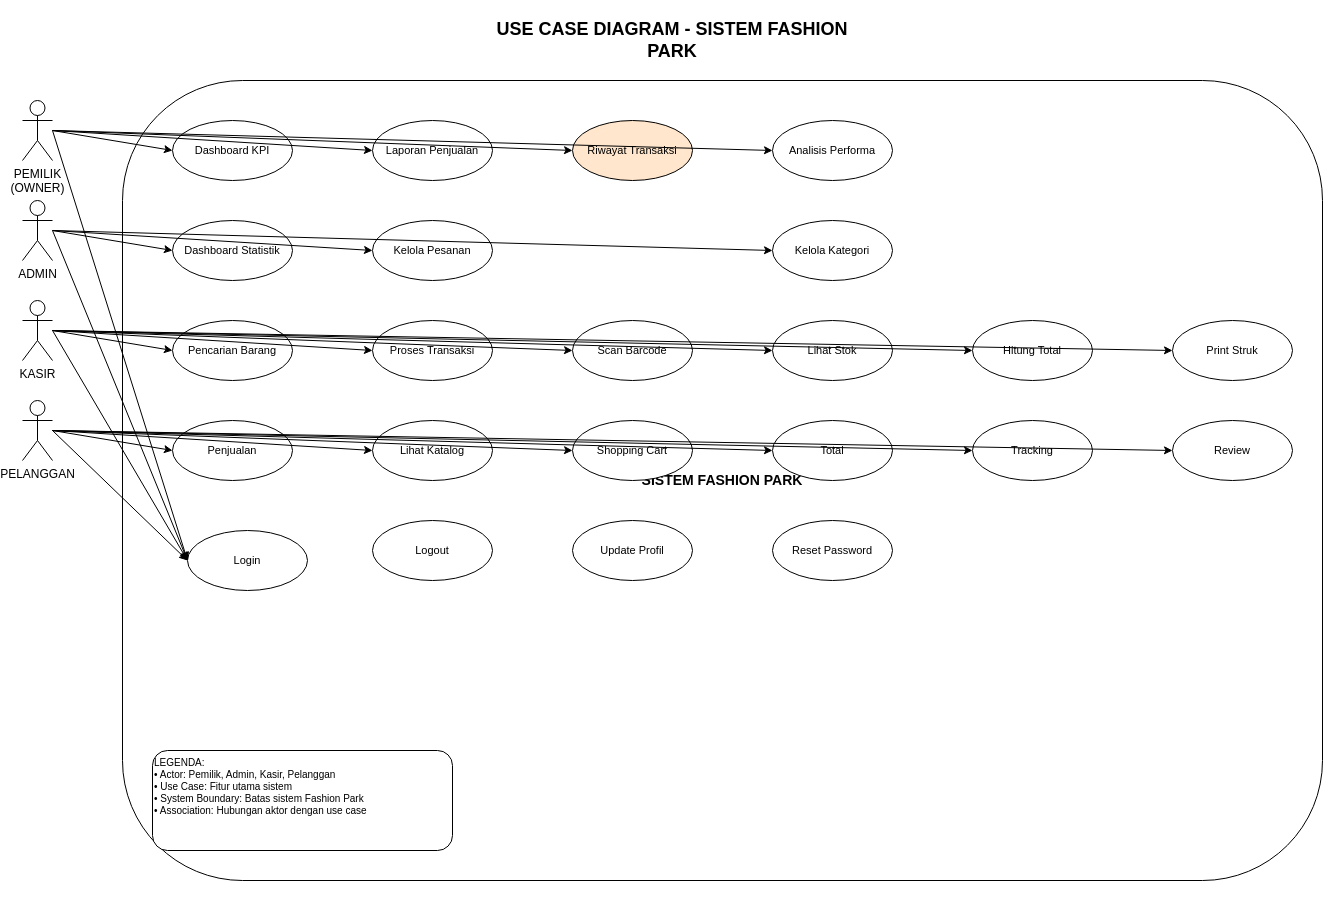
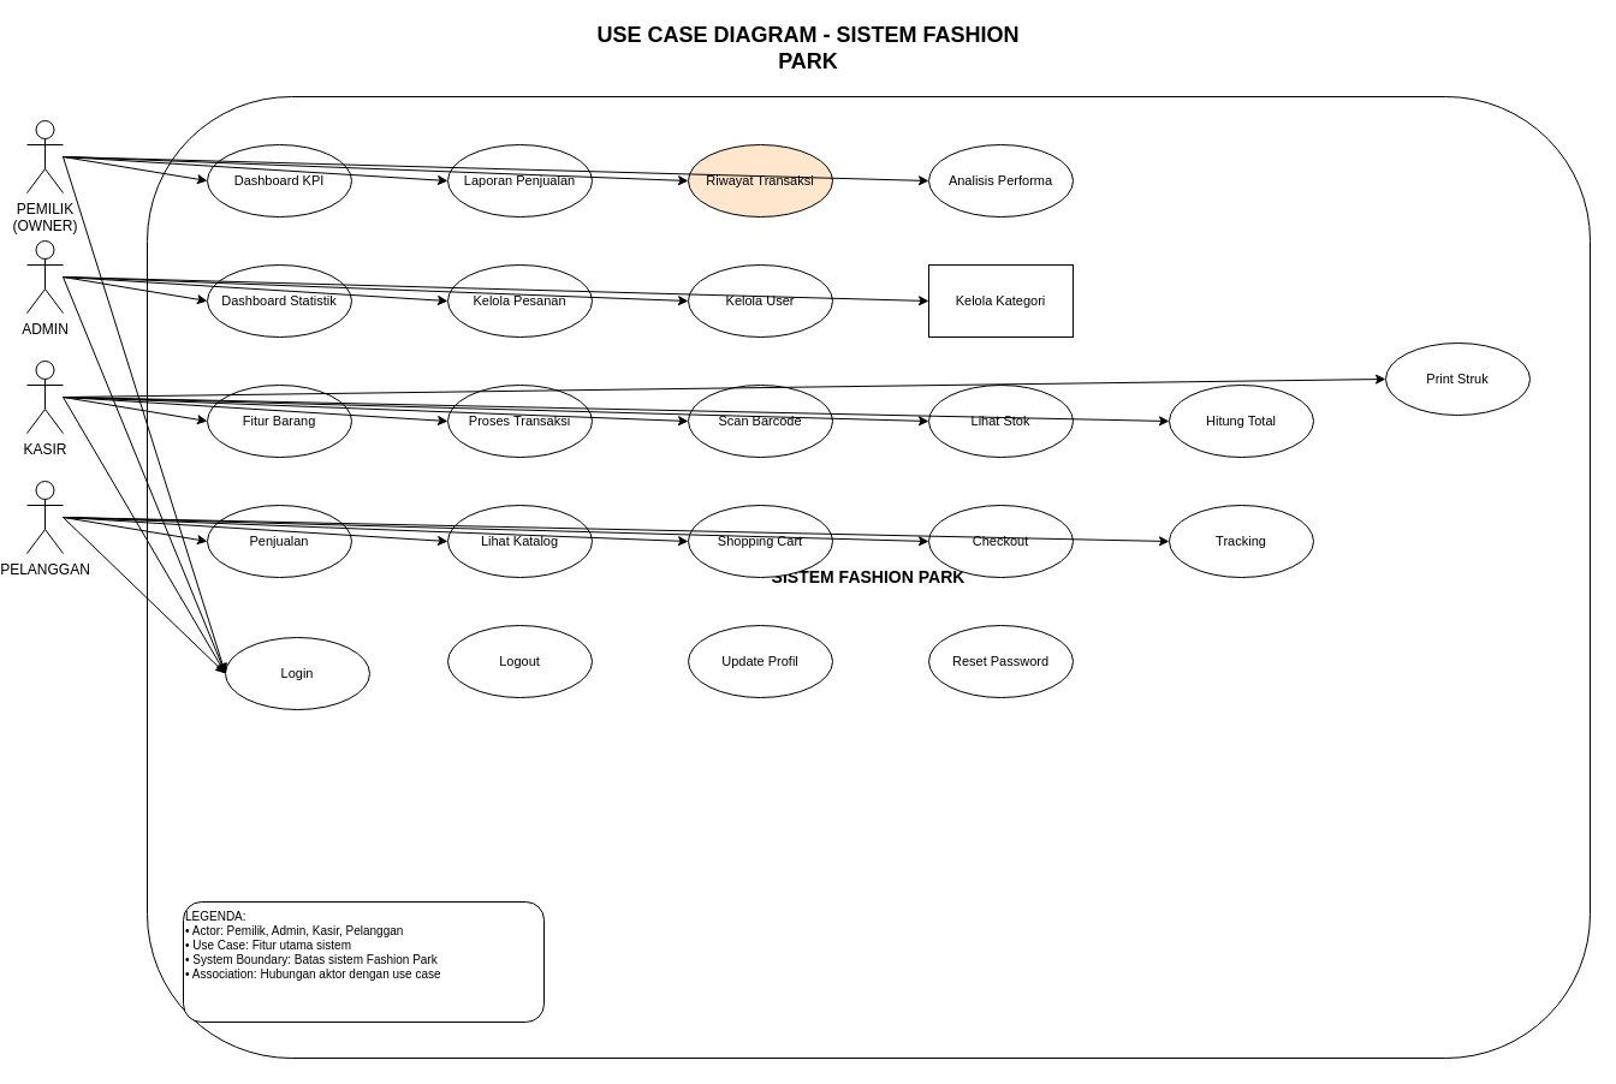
  <mxCell id="0" />
  <mxCell id="1" parent="0" />
  <mxCell id="2" value="USE CASE DIAGRAM - SISTEM FASHION PARK" style="text;html=1;strokeColor=none;fillColor=none;align=center;verticalAlign=middle;whiteSpace=wrap;rounded=0;fontSize=18;fontStyle=1;fontColor=#000000;" vertex="1" parent="1"><mxGeometry x="470" y="20" width="400" height="40" as="geometry" /></mxCell>
  <mxCell id="3" value="PEMILIK&#10;(OWNER)" style="shape=umlActor;verticalLabelPosition=bottom;verticalAlign=top;html=1;outlineConnect=0;fillColor=#ffffff;strokeColor=#000000;fontColor=#000000;" vertex="1" parent="1"><mxGeometry x="20" y="100" width="30" height="60" as="geometry" /></mxCell>
  <mxCell id="4" value="ADMIN" style="shape=umlActor;verticalLabelPosition=bottom;verticalAlign=top;html=1;outlineConnect=0;fillColor=#ffffff;strokeColor=#000000;fontColor=#000000;" vertex="1" parent="1"><mxGeometry x="20" y="200" width="30" height="60" as="geometry" /></mxCell>
  <mxCell id="5" value="KASIR" style="shape=umlActor;verticalLabelPosition=bottom;verticalAlign=top;html=1;outlineConnect=0;fillColor=#ffffff;strokeColor=#000000;fontColor=#000000;" vertex="1" parent="1"><mxGeometry x="20" y="300" width="30" height="60" as="geometry" /></mxCell>
  <mxCell id="6" value="PELANGGAN" style="shape=umlActor;verticalLabelPosition=bottom;verticalAlign=top;html=1;outlineConnect=0;fillColor=#ffffff;strokeColor=#000000;fontColor=#000000;" vertex="1" parent="1"><mxGeometry x="20" y="400" width="30" height="60" as="geometry" /></mxCell>
  <mxCell id="7" value="SISTEM FASHION PARK" style="rounded=1;whiteSpace=wrap;html=1;fillColor=#ffffff;strokeColor=#000000;fontSize=14;fontStyle=1;fontColor=#000000;" vertex="1" parent="1"><mxGeometry x="120" y="80" width="1200" height="800" as="geometry" /></mxCell>
  <mxCell id="8" value="Dashboard KPI" style="ellipse;whiteSpace=wrap;html=1;fillColor=#ffffff;strokeColor=#000000;fontSize=11;fontColor=#000000;" vertex="1" parent="1"><mxGeometry x="170" y="120" width="120" height="60" as="geometry" /></mxCell>
  <mxCell id="9" value="Laporan Penjualan" style="ellipse;whiteSpace=wrap;html=1;fillColor=#ffffff;strokeColor=#000000;fontSize=11;fontColor=#000000;" vertex="1" parent="1"><mxGeometry x="370" y="120" width="120" height="60" as="geometry" /></mxCell>
  <mxCell id="10" value="Riwayat Transaksi" style="ellipse;whiteSpace=wrap;html=1;fillColor=#ffe6cc;strokeColor=#000000;fontSize=11;fontColor=#000000;" vertex="1" parent="1"><mxGeometry x="570" y="120" width="120" height="60" as="geometry" /></mxCell>
  <mxCell id="11" value="Analisis Performa" style="ellipse;whiteSpace=wrap;html=1;fillColor=#ffffff;strokeColor=#000000;fontSize=11;fontColor=#000000;" vertex="1" parent="1"><mxGeometry x="770" y="120" width="120" height="60" as="geometry" /></mxCell>
  <mxCell id="12" value="Dashboard Statistik" style="ellipse;whiteSpace=wrap;html=1;fillColor=#ffffff;strokeColor=#000000;fontSize=11;fontColor=#000000;" vertex="1" parent="1"><mxGeometry x="170" y="220" width="120" height="60" as="geometry" /></mxCell>
  <mxCell id="13" value="Kelola Pesanan" style="ellipse;whiteSpace=wrap;html=1;fillColor=#ffffff;strokeColor=#000000;fontSize=11;fontColor=#000000;" vertex="1" parent="1"><mxGeometry x="370" y="220" width="120" height="60" as="geometry" /></mxCell>
- <mxCell id="15" value="Kelola Kategori" style="ellipse;whiteSpace=wrap;html=1;fillColor=#ffffff;strokeColor=#000000;fontSize=11;fontColor=#000000;" vertex="1" parent="1"><mxGeometry x="770" y="220" width="120" height="60" as="geometry" /></mxCell>
- <mxCell id="16" value="Pencarian Barang" style="ellipse;whiteSpace=wrap;html=1;fillColor=#ffffff;strokeColor=#000000;fontSize=11;fontColor=#000000;" vertex="1" parent="1"><mxGeometry x="170" y="320" width="120" height="60" as="geometry" /></mxCell>
+ <mxCell id="14" value="Kelola User" style="ellipse;whiteSpace=wrap;html=1;fillColor=#ffffff;strokeColor=#000000;fontSize=11;fontColor=#000000;" vertex="1" parent="1"><mxGeometry x="570" y="220" width="120" height="60" as="geometry" /></mxCell>
+ <mxCell id="15" value="Kelola Kategori" style="whiteSpace=wrap;html=1;fillColor=#ffffff;strokeColor=#000000;fontSize=11;fontColor=#000000;rounded=0;" vertex="1" parent="1"><mxGeometry x="770" y="220" width="120" height="60" as="geometry" /></mxCell>
+ <mxCell id="16" value="Fitur Barang" style="ellipse;whiteSpace=wrap;html=1;fillColor=#ffffff;strokeColor=#000000;fontSize=11;fontColor=#000000;" vertex="1" parent="1"><mxGeometry x="170" y="320" width="120" height="60" as="geometry" /></mxCell>
  <mxCell id="17" value="Proses Transaksi" style="ellipse;whiteSpace=wrap;html=1;fillColor=#ffffff;strokeColor=#000000;fontSize=11;fontColor=#000000;" vertex="1" parent="1"><mxGeometry x="370" y="320" width="120" height="60" as="geometry" /></mxCell>
  <mxCell id="18" value="Scan Barcode" style="ellipse;whiteSpace=wrap;html=1;fillColor=#ffffff;strokeColor=#000000;fontSize=11;fontColor=#000000;" vertex="1" parent="1"><mxGeometry x="570" y="320" width="120" height="60" as="geometry" /></mxCell>
  <mxCell id="19" value="Lihat Stok" style="ellipse;whiteSpace=wrap;html=1;fillColor=#ffffff;strokeColor=#000000;fontSize=11;fontColor=#000000;" vertex="1" parent="1"><mxGeometry x="770" y="320" width="120" height="60" as="geometry" /></mxCell>
  <mxCell id="20" value="Hitung Total" style="ellipse;whiteSpace=wrap;html=1;fillColor=#ffffff;strokeColor=#000000;fontSize=11;fontColor=#000000;" vertex="1" parent="1"><mxGeometry x="970" y="320" width="120" height="60" as="geometry" /></mxCell>
- <mxCell id="21" value="Print Struk" style="ellipse;whiteSpace=wrap;html=1;fillColor=#ffffff;strokeColor=#000000;fontSize=11;fontColor=#000000;" vertex="1" parent="1"><mxGeometry x="1170" y="320" width="120" height="60" as="geometry" /></mxCell>
+ <mxCell id="21" value="Print Struk" style="ellipse;whiteSpace=wrap;html=1;fillColor=#ffffff;strokeColor=#000000;fontSize=11;fontColor=#000000;" vertex="1" parent="1"><mxGeometry x="1150" y="285" width="120" height="60" as="geometry" /></mxCell>
  <mxCell id="22" value="Penjualan" style="ellipse;whiteSpace=wrap;html=1;fillColor=#ffffff;strokeColor=#000000;fontSize=11;fontColor=#000000;" vertex="1" parent="1"><mxGeometry x="170" y="420" width="120" height="60" as="geometry" /></mxCell>
  <mxCell id="23" value="Lihat Katalog" style="ellipse;whiteSpace=wrap;html=1;fillColor=#ffffff;strokeColor=#000000;fontSize=11;fontColor=#000000;" vertex="1" parent="1"><mxGeometry x="370" y="420" width="120" height="60" as="geometry" /></mxCell>
  <mxCell id="24" value="Shopping Cart" style="ellipse;whiteSpace=wrap;html=1;fillColor=#ffffff;strokeColor=#000000;fontSize=11;fontColor=#000000;" vertex="1" parent="1"><mxGeometry x="570" y="420" width="120" height="60" as="geometry" /></mxCell>
- <mxCell id="25" value="Total" style="ellipse;whiteSpace=wrap;html=1;fillColor=#ffffff;strokeColor=#000000;fontSize=11;fontColor=#000000;" vertex="1" parent="1"><mxGeometry x="770" y="420" width="120" height="60" as="geometry" /></mxCell>
+ <mxCell id="25" value="Checkout" style="ellipse;whiteSpace=wrap;html=1;fillColor=#ffffff;strokeColor=#000000;fontSize=11;fontColor=#000000;" vertex="1" parent="1"><mxGeometry x="770" y="420" width="120" height="60" as="geometry" /></mxCell>
  <mxCell id="26" value="Tracking" style="ellipse;whiteSpace=wrap;html=1;fillColor=#ffffff;strokeColor=#000000;fontSize=11;fontColor=#000000;" vertex="1" parent="1"><mxGeometry x="970" y="420" width="120" height="60" as="geometry" /></mxCell>
- <mxCell id="27" value="Review" style="ellipse;whiteSpace=wrap;html=1;fillColor=#ffffff;strokeColor=#000000;fontSize=11;fontColor=#000000;" vertex="1" parent="1"><mxGeometry x="1170" y="420" width="120" height="60" as="geometry" /></mxCell>
  <mxCell id="28" value="Login" style="ellipse;whiteSpace=wrap;html=1;fillColor=#ffffff;strokeColor=#000000;fontSize=11;fontColor=#000000;" vertex="1" parent="1"><mxGeometry x="185" y="530" width="120" height="60" as="geometry" /></mxCell>
  <mxCell id="29" value="Logout" style="ellipse;whiteSpace=wrap;html=1;fillColor=#ffffff;strokeColor=#000000;fontSize=11;fontColor=#000000;" vertex="1" parent="1"><mxGeometry x="370" y="520" width="120" height="60" as="geometry" /></mxCell>
  <mxCell id="30" value="Update Profil" style="ellipse;whiteSpace=wrap;html=1;fillColor=#ffffff;strokeColor=#000000;fontSize=11;fontColor=#000000;" vertex="1" parent="1"><mxGeometry x="570" y="520" width="120" height="60" as="geometry" /></mxCell>
  <mxCell id="31" value="Reset Password" style="ellipse;whiteSpace=wrap;html=1;fillColor=#ffffff;strokeColor=#000000;fontSize=11;fontColor=#000000;" vertex="1" parent="1"><mxGeometry x="770" y="520" width="120" height="60" as="geometry" /></mxCell>
  <mxCell id="32" value="" style="endArrow=classic;html=1;rounded=0;exitX=1;exitY=0.5;exitDx=0;exitDy=0;entryX=0;entryY=0.5;entryDx=0;entryDy=0;strokeColor=#000000;" edge="1" parent="1" source="3" target="8"><mxGeometry width="50" height="50" relative="1" as="geometry"><mxPoint x="370" y="400" as="sourcePoint" /><mxPoint x="420" y="350" as="targetPoint" /></mxGeometry></mxCell>
  <mxCell id="33" value="" style="endArrow=classic;html=1;rounded=0;exitX=1;exitY=0.5;exitDx=0;exitDy=0;entryX=0;entryY=0.5;entryDx=0;entryDy=0;strokeColor=#000000;" edge="1" parent="1" source="3" target="9"><mxGeometry width="50" height="50" relative="1" as="geometry"><mxPoint x="370" y="400" as="sourcePoint" /><mxPoint x="420" y="350" as="targetPoint" /></mxGeometry></mxCell>
  <mxCell id="34" value="" style="endArrow=classic;html=1;rounded=0;exitX=1;exitY=0.5;exitDx=0;exitDy=0;entryX=0;entryY=0.5;entryDx=0;entryDy=0;strokeColor=#000000;" edge="1" parent="1" source="3" target="10"><mxGeometry width="50" height="50" relative="1" as="geometry"><mxPoint x="370" y="400" as="sourcePoint" /><mxPoint x="420" y="350" as="targetPoint" /></mxGeometry></mxCell>
  <mxCell id="35" value="" style="endArrow=classic;html=1;rounded=0;exitX=1;exitY=0.5;exitDx=0;exitDy=0;entryX=0;entryY=0.5;entryDx=0;entryDy=0;strokeColor=#000000;" edge="1" parent="1" source="3" target="11"><mxGeometry width="50" height="50" relative="1" as="geometry"><mxPoint x="370" y="400" as="sourcePoint" /><mxPoint x="420" y="350" as="targetPoint" /></mxGeometry></mxCell>
  <mxCell id="36" value="" style="endArrow=classic;html=1;rounded=0;exitX=1;exitY=0.5;exitDx=0;exitDy=0;entryX=0;entryY=0.5;entryDx=0;entryDy=0;strokeColor=#000000;" edge="1" parent="1" source="4" target="12"><mxGeometry width="50" height="50" relative="1" as="geometry"><mxPoint x="370" y="400" as="sourcePoint" /><mxPoint x="420" y="350" as="targetPoint" /></mxGeometry></mxCell>
  <mxCell id="37" value="" style="endArrow=classic;html=1;rounded=0;exitX=1;exitY=0.5;exitDx=0;exitDy=0;entryX=0;entryY=0.5;entryDx=0;entryDy=0;strokeColor=#000000;" edge="1" parent="1" source="4" target="13"><mxGeometry width="50" height="50" relative="1" as="geometry"><mxPoint x="370" y="400" as="sourcePoint" /><mxPoint x="420" y="350" as="targetPoint" /></mxGeometry></mxCell>
+ <mxCell id="38" value="" style="endArrow=classic;html=1;rounded=0;exitX=1;exitY=0.5;exitDx=0;exitDy=0;entryX=0;entryY=0.5;entryDx=0;entryDy=0;strokeColor=#000000;" edge="1" parent="1" source="4" target="14"><mxGeometry width="50" height="50" relative="1" as="geometry"><mxPoint x="370" y="400" as="sourcePoint" /><mxPoint x="420" y="350" as="targetPoint" /></mxGeometry></mxCell>
  <mxCell id="39" value="" style="endArrow=classic;html=1;rounded=0;exitX=1;exitY=0.5;exitDx=0;exitDy=0;entryX=0;entryY=0.5;entryDx=0;entryDy=0;strokeColor=#000000;" edge="1" parent="1" source="4" target="15"><mxGeometry width="50" height="50" relative="1" as="geometry"><mxPoint x="370" y="400" as="sourcePoint" /><mxPoint x="420" y="350" as="targetPoint" /></mxGeometry></mxCell>
  <mxCell id="40" value="" style="endArrow=classic;html=1;rounded=0;exitX=1;exitY=0.5;exitDx=0;exitDy=0;entryX=0;entryY=0.5;entryDx=0;entryDy=0;strokeColor=#000000;" edge="1" parent="1" source="5" target="16"><mxGeometry width="50" height="50" relative="1" as="geometry"><mxPoint x="370" y="400" as="sourcePoint" /><mxPoint x="420" y="350" as="targetPoint" /></mxGeometry></mxCell>
  <mxCell id="41" value="" style="endArrow=classic;html=1;rounded=0;exitX=1;exitY=0.5;exitDx=0;exitDy=0;entryX=0;entryY=0.5;entryDx=0;entryDy=0;strokeColor=#000000;" edge="1" parent="1" source="5" target="17"><mxGeometry width="50" height="50" relative="1" as="geometry"><mxPoint x="370" y="400" as="sourcePoint" /><mxPoint x="420" y="350" as="targetPoint" /></mxGeometry></mxCell>
  <mxCell id="42" value="" style="endArrow=classic;html=1;rounded=0;exitX=1;exitY=0.5;exitDx=0;exitDy=0;entryX=0;entryY=0.5;entryDx=0;entryDy=0;strokeColor=#000000;" edge="1" parent="1" source="5" target="18"><mxGeometry width="50" height="50" relative="1" as="geometry"><mxPoint x="370" y="400" as="sourcePoint" /><mxPoint x="420" y="350" as="targetPoint" /></mxGeometry></mxCell>
  <mxCell id="43" value="" style="endArrow=classic;html=1;rounded=0;exitX=1;exitY=0.5;exitDx=0;exitDy=0;entryX=0;entryY=0.5;entryDx=0;entryDy=0;strokeColor=#000000;" edge="1" parent="1" source="5" target="19"><mxGeometry width="50" height="50" relative="1" as="geometry"><mxPoint x="370" y="400" as="sourcePoint" /><mxPoint x="420" y="350" as="targetPoint" /></mxGeometry></mxCell>
  <mxCell id="44" value="" style="endArrow=classic;html=1;rounded=0;exitX=1;exitY=0.5;exitDx=0;exitDy=0;entryX=0;entryY=0.5;entryDx=0;entryDy=0;strokeColor=#000000;" edge="1" parent="1" source="5" target="20"><mxGeometry width="50" height="50" relative="1" as="geometry"><mxPoint x="370" y="400" as="sourcePoint" /><mxPoint x="420" y="350" as="targetPoint" /></mxGeometry></mxCell>
  <mxCell id="45" value="" style="endArrow=classic;html=1;rounded=0;exitX=1;exitY=0.5;exitDx=0;exitDy=0;entryX=0;entryY=0.5;entryDx=0;entryDy=0;strokeColor=#000000;" edge="1" parent="1" source="5" target="21"><mxGeometry width="50" height="50" relative="1" as="geometry"><mxPoint x="370" y="400" as="sourcePoint" /><mxPoint x="420" y="350" as="targetPoint" /></mxGeometry></mxCell>
  <mxCell id="46" value="" style="endArrow=classic;html=1;rounded=0;exitX=1;exitY=0.5;exitDx=0;exitDy=0;entryX=0;entryY=0.5;entryDx=0;entryDy=0;strokeColor=#000000;" edge="1" parent="1" source="6" target="22"><mxGeometry width="50" height="50" relative="1" as="geometry"><mxPoint x="370" y="400" as="sourcePoint" /><mxPoint x="420" y="350" as="targetPoint" /></mxGeometry></mxCell>
  <mxCell id="47" value="" style="endArrow=classic;html=1;rounded=0;exitX=1;exitY=0.5;exitDx=0;exitDy=0;entryX=0;entryY=0.5;entryDx=0;entryDy=0;strokeColor=#000000;" edge="1" parent="1" source="6" target="23"><mxGeometry width="50" height="50" relative="1" as="geometry"><mxPoint x="370" y="400" as="sourcePoint" /><mxPoint x="420" y="350" as="targetPoint" /></mxGeometry></mxCell>
  <mxCell id="48" value="" style="endArrow=classic;html=1;rounded=0;exitX=1;exitY=0.5;exitDx=0;exitDy=0;entryX=0;entryY=0.5;entryDx=0;entryDy=0;strokeColor=#000000;" edge="1" parent="1" source="6" target="24"><mxGeometry width="50" height="50" relative="1" as="geometry"><mxPoint x="370" y="400" as="sourcePoint" /><mxPoint x="420" y="350" as="targetPoint" /></mxGeometry></mxCell>
  <mxCell id="49" value="" style="endArrow=classic;html=1;rounded=0;exitX=1;exitY=0.5;exitDx=0;exitDy=0;entryX=0;entryY=0.5;entryDx=0;entryDy=0;strokeColor=#000000;" edge="1" parent="1" source="6" target="25"><mxGeometry width="50" height="50" relative="1" as="geometry"><mxPoint x="370" y="400" as="sourcePoint" /><mxPoint x="420" y="350" as="targetPoint" /></mxGeometry></mxCell>
  <mxCell id="50" value="" style="endArrow=classic;html=1;rounded=0;exitX=1;exitY=0.5;exitDx=0;exitDy=0;entryX=0;entryY=0.5;entryDx=0;entryDy=0;strokeColor=#000000;" edge="1" parent="1" source="6" target="26"><mxGeometry width="50" height="50" relative="1" as="geometry"><mxPoint x="370" y="400" as="sourcePoint" /><mxPoint x="420" y="350" as="targetPoint" /></mxGeometry></mxCell>
- <mxCell id="51" value="" style="endArrow=classic;html=1;rounded=0;exitX=1;exitY=0.5;exitDx=0;exitDy=0;entryX=0;entryY=0.5;entryDx=0;entryDy=0;strokeColor=#000000;" edge="1" parent="1" source="6" target="27"><mxGeometry width="50" height="50" relative="1" as="geometry"><mxPoint x="370" y="400" as="sourcePoint" /><mxPoint x="420" y="350" as="targetPoint" /></mxGeometry></mxCell>
  <mxCell id="52" value="" style="endArrow=classic;html=1;rounded=0;exitX=1;exitY=0.5;exitDx=0;exitDy=0;entryX=0;entryY=0.5;entryDx=0;entryDy=0;strokeColor=#000000;" edge="1" parent="1" source="3" target="28"><mxGeometry width="50" height="50" relative="1" as="geometry"><mxPoint x="370" y="400" as="sourcePoint" /><mxPoint x="420" y="350" as="targetPoint" /></mxGeometry></mxCell>
  <mxCell id="53" value="" style="endArrow=classic;html=1;rounded=0;exitX=1;exitY=0.5;exitDx=0;exitDy=0;entryX=0;entryY=0.5;entryDx=0;entryDy=0;strokeColor=#000000;" edge="1" parent="1" source="4" target="28"><mxGeometry width="50" height="50" relative="1" as="geometry"><mxPoint x="370" y="400" as="sourcePoint" /><mxPoint x="420" y="350" as="targetPoint" /></mxGeometry></mxCell>
  <mxCell id="54" value="" style="endArrow=classic;html=1;rounded=0;exitX=1;exitY=0.5;exitDx=0;exitDy=0;entryX=0;entryY=0.5;entryDx=0;entryDy=0;strokeColor=#000000;" edge="1" parent="1" source="5" target="28"><mxGeometry width="50" height="50" relative="1" as="geometry"><mxPoint x="370" y="400" as="sourcePoint" /><mxPoint x="420" y="350" as="targetPoint" /></mxGeometry></mxCell>
  <mxCell id="55" value="" style="endArrow=classic;html=1;rounded=0;exitX=1;exitY=0.5;exitDx=0;exitDy=0;entryX=0;entryY=0.5;entryDx=0;entryDy=0;strokeColor=#000000;" edge="1" parent="1" source="6" target="28"><mxGeometry width="50" height="50" relative="1" as="geometry"><mxPoint x="370" y="400" as="sourcePoint" /><mxPoint x="420" y="350" as="targetPoint" /></mxGeometry></mxCell>
  <mxCell id="56" value="LEGENDA:&#10;• Actor: Pemilik, Admin, Kasir, Pelanggan&#10;• Use Case: Fitur utama sistem&#10;• System Boundary: Batas sistem Fashion Park&#10;• Association: Hubungan aktor dengan use case" style="text;html=1;strokeColor=#000000;fillColor=#ffffff;align=left;verticalAlign=top;whiteSpace=wrap;rounded=1;fontSize=10;fontColor=#000000;" vertex="1" parent="1"><mxGeometry x="150" y="750" width="300" height="100" as="geometry" /></mxCell>
